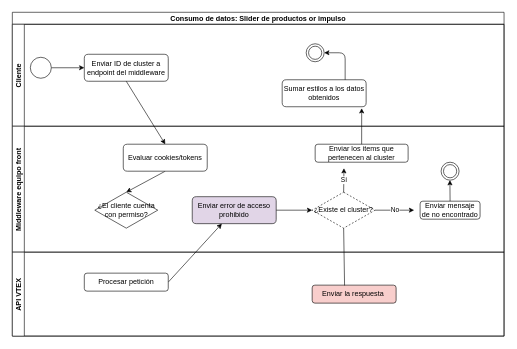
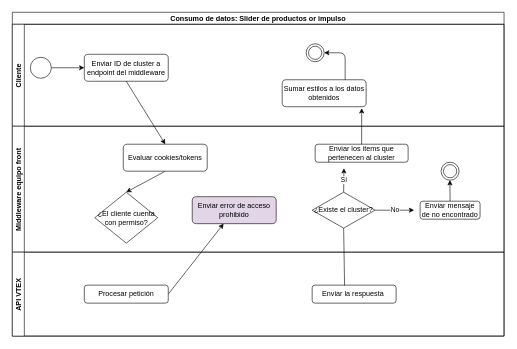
  <mxCell id="0" />
  <mxCell id="1" parent="0" />
  <mxCell id="2" value="Consumo de datos: Slider de productos or impulso" style="swimlane;childLayout=stackLayout;resizeParent=1;resizeParentMax=0;horizontal=1;startSize=20;horizontalStack=0;" vertex="1" parent="1"><mxGeometry x="20" y="20" width="820" height="540" as="geometry" /></mxCell>
  <mxCell id="3" value="Cliente" style="swimlane;startSize=20;horizontal=0;" vertex="1" parent="2"><mxGeometry y="20" width="820" height="170" as="geometry" /></mxCell>
  <mxCell id="4" style="edgeStyle=none;html=1;exitX=0.5;exitY=0;exitDx=0;exitDy=0;entryX=0;entryY=0.5;entryDx=0;entryDy=0;" edge="1" parent="3" source="5" target="6"><mxGeometry relative="1" as="geometry" /></mxCell>
  <mxCell id="5" value="" style="ellipse;whiteSpace=wrap;html=1;aspect=fixed;direction=south;" vertex="1" parent="3"><mxGeometry x="30" y="55" width="35" height="35" as="geometry" /></mxCell>
  <mxCell id="6" value="Enviar ID de cluster a endpoint del middleware" style="rounded=1;whiteSpace=wrap;html=1;" vertex="1" parent="3"><mxGeometry x="120" y="50" width="140" height="45" as="geometry" /></mxCell>
  <mxCell id="7" value="Sumar estilos a los datos obtenidos" style="rounded=1;whiteSpace=wrap;html=1;" vertex="1" parent="3"><mxGeometry x="450" y="92.5" width="140" height="45" as="geometry" /></mxCell>
  <mxCell id="8" value="" style="ellipse;shape=doubleEllipse;whiteSpace=wrap;html=1;aspect=fixed;" vertex="1" parent="3"><mxGeometry x="490" y="32.5" width="30" height="30" as="geometry" /></mxCell>
  <mxCell id="9" style="edgeStyle=none;html=1;exitX=0.75;exitY=0;exitDx=0;exitDy=0;entryX=1;entryY=0.5;entryDx=0;entryDy=0;" edge="1" parent="3" source="7" target="8"><mxGeometry relative="1" as="geometry"><mxPoint x="554.471" y="42.5" as="targetPoint" /><Array as="points"><mxPoint x="555" y="47.5" /></Array></mxGeometry></mxCell>
  <mxCell id="10" value="Middleware equipo front" style="swimlane;startSize=20;horizontal=0;" vertex="1" parent="2"><mxGeometry y="190" width="820" height="210" as="geometry" /></mxCell>
  <mxCell id="11" style="edgeStyle=none;html=1;exitX=0.5;exitY=1;exitDx=0;exitDy=0;entryX=0.5;entryY=0;entryDx=0;entryDy=0;" edge="1" parent="10" source="12" target="13"><mxGeometry relative="1" as="geometry" /></mxCell>
  <mxCell id="12" value="Evaluar cookies/tokens" style="rounded=1;whiteSpace=wrap;html=1;" vertex="1" parent="10"><mxGeometry x="185" y="30" width="140" height="45" as="geometry" /></mxCell>
- <mxCell id="13" value="¿El cliente cuenta con permiso?" style="rhombus;whiteSpace=wrap;html=1;" vertex="1" parent="10"><mxGeometry x="137.5" y="110" width="105" height="60" as="geometry" /></mxCell>
- <mxCell id="14" style="edgeStyle=none;html=1;exitX=1;exitY=0.5;exitDx=0;exitDy=0;entryX=0;entryY=0.5;entryDx=0;entryDy=0;" edge="1" parent="10" source="15" target="16"><mxGeometry relative="1" as="geometry" /></mxCell>
+ <mxCell id="13" value="¿El cliente cuenta con permiso?" style="rhombus;whiteSpace=wrap;html=1;" vertex="1" parent="10"><mxGeometry x="137.5" y="110" width="105" height="85" as="geometry" /></mxCell>
  <mxCell id="15" value="Enviar error de acceso prohibido" style="rounded=1;whiteSpace=wrap;html=1;fillColor=#e1d5e7;" vertex="1" parent="10"><mxGeometry x="300" y="117.5" width="140" height="45" as="geometry" /></mxCell>
- <mxCell id="16" value="¿Existe el cluster?" style="rhombus;whiteSpace=wrap;html=1;dashed=1;" vertex="1" parent="10"><mxGeometry x="500" y="110" width="105" height="60" as="geometry" /></mxCell>
+ <mxCell id="16" value="¿Existe el cluster?" style="rhombus;whiteSpace=wrap;html=1;" vertex="1" parent="10"><mxGeometry x="500" y="110" width="105" height="60" as="geometry" /></mxCell>
  <mxCell id="17" value="Enviar mensaje de no encontrado" style="rounded=1;whiteSpace=wrap;html=1;" vertex="1" parent="10"><mxGeometry x="680" y="125" width="100" height="30" as="geometry" /></mxCell>
  <mxCell id="18" value="Enviar los items que pertenecen al cluster" style="rounded=1;whiteSpace=wrap;html=1;" vertex="1" parent="10"><mxGeometry x="505" y="30" width="155" height="30" as="geometry" /></mxCell>
  <mxCell id="19" value="" style="ellipse;shape=doubleEllipse;whiteSpace=wrap;html=1;aspect=fixed;" vertex="1" parent="10"><mxGeometry x="715" y="60" width="30" height="30" as="geometry" /></mxCell>
  <mxCell id="20" value="API VTEX" style="swimlane;startSize=20;horizontal=0;" vertex="1" parent="2"><mxGeometry y="400" width="820" height="140" as="geometry" /></mxCell>
  <mxCell id="21" style="edgeStyle=none;html=1;exitX=1;exitY=0.5;exitDx=0;exitDy=0;" edge="1" parent="20" source="22" target="15"><mxGeometry relative="1" as="geometry" /></mxCell>
- <mxCell id="22" value="Procesar petición" style="rounded=1;whiteSpace=wrap;html=1;" vertex="1" parent="20"><mxGeometry x="120" y="35" width="140" height="30" as="geometry" /></mxCell>
- <mxCell id="23" value="Enviar la respuesta&amp;nbsp;" style="rounded=1;whiteSpace=wrap;html=1;fillColor=#f8cecc;" vertex="1" parent="20"><mxGeometry x="500" y="55" width="140" height="30" as="geometry" /></mxCell>
+ <mxCell id="22" value="Procesar petición" style="rounded=1;whiteSpace=wrap;html=1;" vertex="1" parent="20"><mxGeometry x="120" y="55" width="140" height="30" as="geometry" /></mxCell>
+ <mxCell id="23" value="Enviar la respuesta&amp;nbsp;" style="rounded=1;whiteSpace=wrap;html=1;" vertex="1" parent="20"><mxGeometry x="500" y="55" width="140" height="30" as="geometry" /></mxCell>
  <mxCell id="24" style="edgeStyle=none;html=1;exitX=0.5;exitY=1;exitDx=0;exitDy=0;entryX=0.5;entryY=0;entryDx=0;entryDy=0;" edge="1" parent="2" source="6" target="12"><mxGeometry relative="1" as="geometry" /></mxCell>
  <mxCell id="25" style="edgeStyle=none;html=1;exitX=0.386;exitY=0.019;exitDx=0;exitDy=0;entryX=0.5;entryY=1;entryDx=0;entryDy=0;exitPerimeter=0;endArrow=none;" edge="1" parent="2" source="23" target="16"><mxGeometry relative="1" as="geometry" /></mxCell>
  <mxCell id="26" value="Sí" style="edgeStyle=none;html=1;exitX=0.5;exitY=0;exitDx=0;exitDy=0;" edge="1" parent="1" source="16"><mxGeometry relative="1" as="geometry"><mxPoint x="573" y="280" as="targetPoint" /></mxGeometry></mxCell>
  <mxCell id="27" value="No" style="edgeStyle=none;html=1;exitX=1;exitY=0.5;exitDx=0;exitDy=0;" edge="1" parent="1" source="16"><mxGeometry relative="1" as="geometry"><mxPoint x="690" y="350" as="targetPoint" /></mxGeometry></mxCell>
  <mxCell id="28" style="edgeStyle=none;html=1;exitX=0.5;exitY=0;exitDx=0;exitDy=0;" edge="1" parent="1" source="18"><mxGeometry relative="1" as="geometry"><mxPoint x="602.571" y="180" as="targetPoint" /></mxGeometry></mxCell>
  <mxCell id="29" style="edgeStyle=none;html=1;exitX=0.5;exitY=0;exitDx=0;exitDy=0;" edge="1" parent="1" source="17"><mxGeometry relative="1" as="geometry"><mxPoint x="749.714" y="300" as="targetPoint" /></mxGeometry></mxCell>
